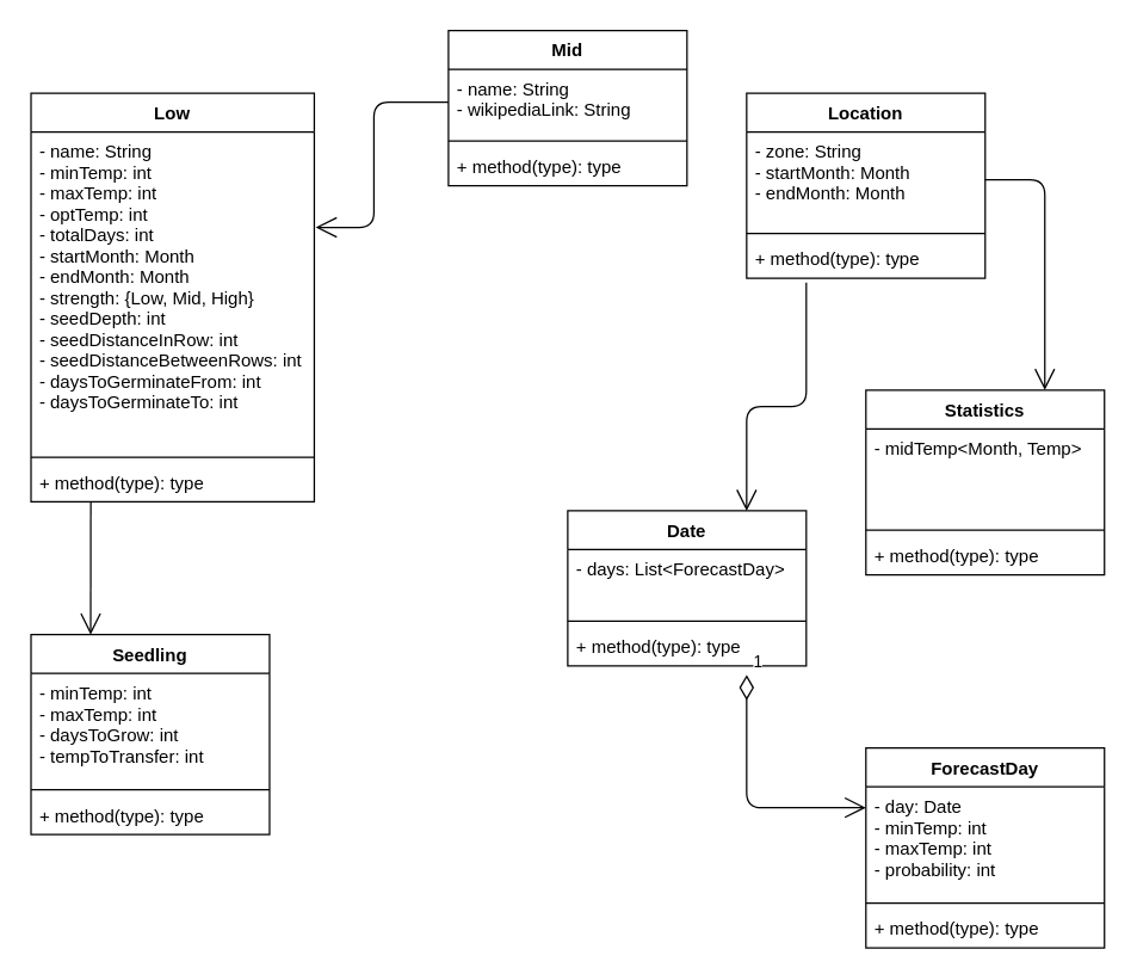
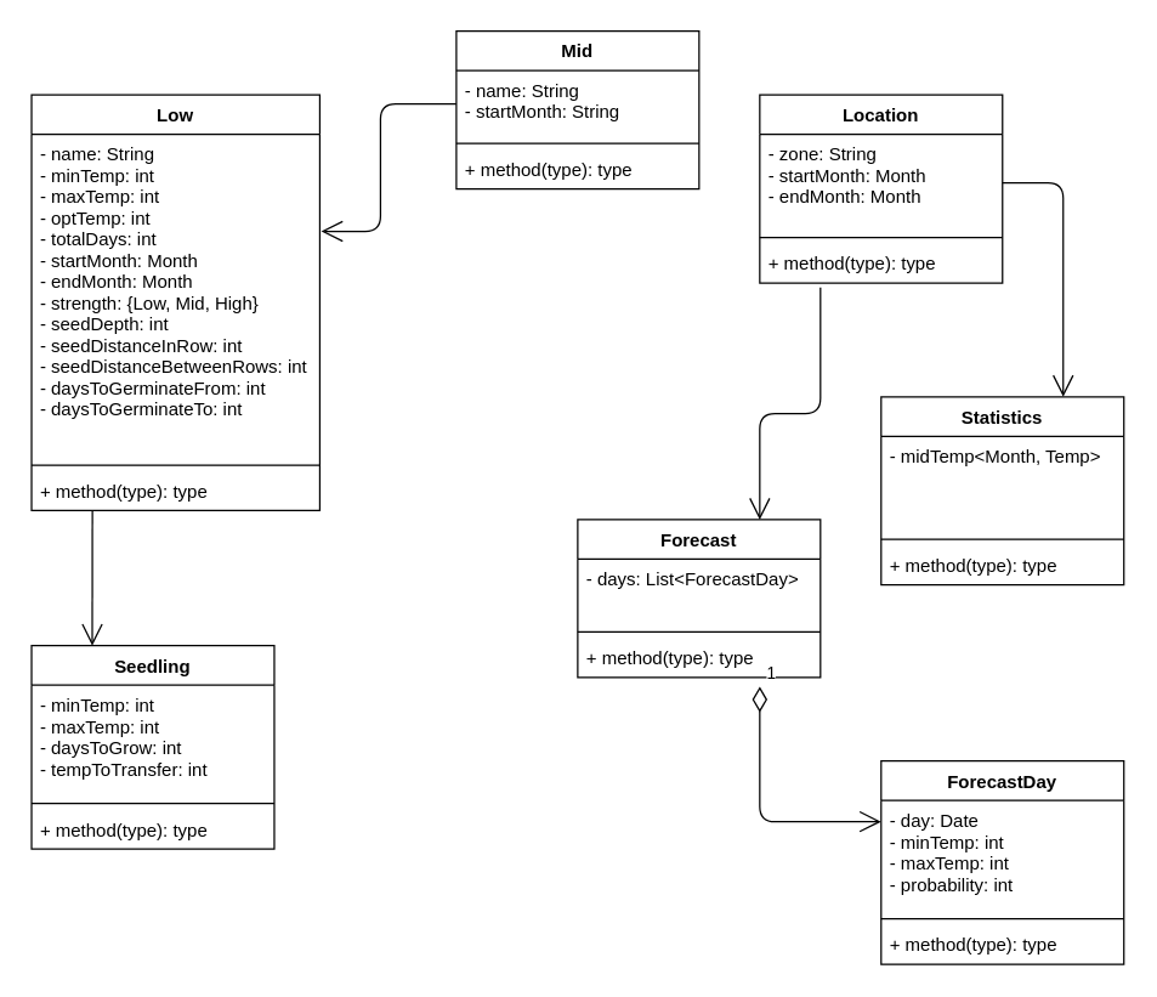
  <mxCell id="0" />
  <mxCell id="1" parent="0" />
  <mxCell id="2" value="Low" style="swimlane;fontStyle=1;align=center;verticalAlign=top;childLayout=stackLayout;horizontal=1;startSize=26;horizontalStack=0;resizeParent=1;resizeParentMax=0;resizeLast=0;collapsible=1;marginBottom=0;" vertex="1" parent="1"><mxGeometry x="20" y="62" width="190" height="274" as="geometry" /></mxCell>
  <mxCell id="3" value="- name: String&#10;- minTemp: int&#10;- maxTemp: int&#10;- optTemp: int&#10;- totalDays: int&#10;- startMonth: Month&#10;- endMonth: Month&#10;- strength: {Low, Mid, High}&#10;- seedDepth: int&#10;- seedDistanceInRow: int&#10;- seedDistanceBetweenRows: int&#10;- daysToGerminateFrom: int&#10;- daysToGerminateTo: int&#10;" style="text;strokeColor=none;fillColor=none;align=left;verticalAlign=top;spacingLeft=4;spacingRight=4;overflow=hidden;rotatable=0;points=[[0,0.5],[1,0.5]];portConstraint=eastwest;" vertex="1" parent="2"><mxGeometry y="26" width="190" height="214" as="geometry" /></mxCell>
  <mxCell id="4" value="" style="line;strokeWidth=1;fillColor=none;align=left;verticalAlign=middle;spacingTop=-1;spacingLeft=3;spacingRight=3;rotatable=0;labelPosition=right;points=[];portConstraint=eastwest;" vertex="1" parent="2"><mxGeometry y="240" width="190" height="8" as="geometry" /></mxCell>
  <mxCell id="5" value="+ method(type): type" style="text;strokeColor=none;fillColor=none;align=left;verticalAlign=top;spacingLeft=4;spacingRight=4;overflow=hidden;rotatable=0;points=[[0,0.5],[1,0.5]];portConstraint=eastwest;" vertex="1" parent="2"><mxGeometry y="248" width="190" height="26" as="geometry" /></mxCell>
  <mxCell id="6" value="Mid&#10;" style="swimlane;fontStyle=1;align=center;verticalAlign=top;childLayout=stackLayout;horizontal=1;startSize=26;horizontalStack=0;resizeParent=1;resizeParentMax=0;resizeLast=0;collapsible=1;marginBottom=0;" vertex="1" parent="1"><mxGeometry x="300" y="20" width="160" height="104" as="geometry" /></mxCell>
- <mxCell id="7" value="- name: String&#10;- wikipediaLink: String&#10;" style="text;strokeColor=none;fillColor=none;align=left;verticalAlign=top;spacingLeft=4;spacingRight=4;overflow=hidden;rotatable=0;points=[[0,0.5],[1,0.5]];portConstraint=eastwest;" vertex="1" parent="6"><mxGeometry y="26" width="160" height="44" as="geometry" /></mxCell>
+ <mxCell id="7" value="- name: String&#10;- startMonth: String&#10;" style="text;strokeColor=none;fillColor=none;align=left;verticalAlign=top;spacingLeft=4;spacingRight=4;overflow=hidden;rotatable=0;points=[[0,0.5],[1,0.5]];portConstraint=eastwest;" vertex="1" parent="6"><mxGeometry y="26" width="160" height="44" as="geometry" /></mxCell>
  <mxCell id="8" value="" style="line;strokeWidth=1;fillColor=none;align=left;verticalAlign=middle;spacingTop=-1;spacingLeft=3;spacingRight=3;rotatable=0;labelPosition=right;points=[];portConstraint=eastwest;" vertex="1" parent="6"><mxGeometry y="70" width="160" height="8" as="geometry" /></mxCell>
  <mxCell id="9" value="+ method(type): type" style="text;strokeColor=none;fillColor=none;align=left;verticalAlign=top;spacingLeft=4;spacingRight=4;overflow=hidden;rotatable=0;points=[[0,0.5],[1,0.5]];portConstraint=eastwest;" vertex="1" parent="6"><mxGeometry y="78" width="160" height="26" as="geometry" /></mxCell>
  <mxCell id="10" value="Seedling" style="swimlane;fontStyle=1;align=center;verticalAlign=top;childLayout=stackLayout;horizontal=1;startSize=26;horizontalStack=0;resizeParent=1;resizeParentMax=0;resizeLast=0;collapsible=1;marginBottom=0;" vertex="1" parent="1"><mxGeometry x="20" y="425" width="160" height="134" as="geometry" /></mxCell>
  <mxCell id="11" value="- minTemp: int&#10;- maxTemp: int&#10;- daysToGrow: int&#10;- tempToTransfer: int&#10;&#10;" style="text;strokeColor=none;fillColor=none;align=left;verticalAlign=top;spacingLeft=4;spacingRight=4;overflow=hidden;rotatable=0;points=[[0,0.5],[1,0.5]];portConstraint=eastwest;" vertex="1" parent="10"><mxGeometry y="26" width="160" height="74" as="geometry" /></mxCell>
  <mxCell id="12" value="" style="line;strokeWidth=1;fillColor=none;align=left;verticalAlign=middle;spacingTop=-1;spacingLeft=3;spacingRight=3;rotatable=0;labelPosition=right;points=[];portConstraint=eastwest;" vertex="1" parent="10"><mxGeometry y="100" width="160" height="8" as="geometry" /></mxCell>
  <mxCell id="13" value="+ method(type): type" style="text;strokeColor=none;fillColor=none;align=left;verticalAlign=top;spacingLeft=4;spacingRight=4;overflow=hidden;rotatable=0;points=[[0,0.5],[1,0.5]];portConstraint=eastwest;" vertex="1" parent="10"><mxGeometry y="108" width="160" height="26" as="geometry" /></mxCell>
  <mxCell id="14" value="Location&#10;" style="swimlane;fontStyle=1;align=center;verticalAlign=top;childLayout=stackLayout;horizontal=1;startSize=26;horizontalStack=0;resizeParent=1;resizeParentMax=0;resizeLast=0;collapsible=1;marginBottom=0;" vertex="1" parent="1"><mxGeometry x="500" y="62" width="160" height="124" as="geometry" /></mxCell>
  <mxCell id="15" value="- zone: String&#10;- startMonth: Month&#10;- endMonth: Month&#10;" style="text;strokeColor=none;fillColor=none;align=left;verticalAlign=top;spacingLeft=4;spacingRight=4;overflow=hidden;rotatable=0;points=[[0,0.5],[1,0.5]];portConstraint=eastwest;" vertex="1" parent="14"><mxGeometry y="26" width="160" height="64" as="geometry" /></mxCell>
  <mxCell id="16" value="" style="line;strokeWidth=1;fillColor=none;align=left;verticalAlign=middle;spacingTop=-1;spacingLeft=3;spacingRight=3;rotatable=0;labelPosition=right;points=[];portConstraint=eastwest;" vertex="1" parent="14"><mxGeometry y="90" width="160" height="8" as="geometry" /></mxCell>
  <mxCell id="17" value="+ method(type): type" style="text;strokeColor=none;fillColor=none;align=left;verticalAlign=top;spacingLeft=4;spacingRight=4;overflow=hidden;rotatable=0;points=[[0,0.5],[1,0.5]];portConstraint=eastwest;" vertex="1" parent="14"><mxGeometry y="98" width="160" height="26" as="geometry" /></mxCell>
  <mxCell id="18" value="" style="endArrow=open;endFill=1;endSize=12;html=1;exitX=0;exitY=0.5;exitDx=0;exitDy=0;entryX=1.005;entryY=0.299;entryDx=0;entryDy=0;entryPerimeter=0;" edge="1" parent="1" source="7" target="3"><mxGeometry width="160" relative="1" as="geometry"><mxPoint x="20" y="512" as="sourcePoint" /><mxPoint x="180" y="512" as="targetPoint" /><Array as="points"><mxPoint x="250" y="68" /><mxPoint x="250" y="152" /></Array></mxGeometry></mxCell>
  <mxCell id="19" value="Statistics&#10;" style="swimlane;fontStyle=1;align=center;verticalAlign=top;childLayout=stackLayout;horizontal=1;startSize=26;horizontalStack=0;resizeParent=1;resizeParentMax=0;resizeLast=0;collapsible=1;marginBottom=0;" vertex="1" parent="1"><mxGeometry x="580" y="261" width="160" height="124" as="geometry" /></mxCell>
  <mxCell id="20" value="- midTemp&lt;Month, Temp&gt;&#10;&#10;" style="text;strokeColor=none;fillColor=none;align=left;verticalAlign=top;spacingLeft=4;spacingRight=4;overflow=hidden;rotatable=0;points=[[0,0.5],[1,0.5]];portConstraint=eastwest;" vertex="1" parent="19"><mxGeometry y="26" width="160" height="64" as="geometry" /></mxCell>
  <mxCell id="21" value="" style="line;strokeWidth=1;fillColor=none;align=left;verticalAlign=middle;spacingTop=-1;spacingLeft=3;spacingRight=3;rotatable=0;labelPosition=right;points=[];portConstraint=eastwest;" vertex="1" parent="19"><mxGeometry y="90" width="160" height="8" as="geometry" /></mxCell>
  <mxCell id="22" value="+ method(type): type" style="text;strokeColor=none;fillColor=none;align=left;verticalAlign=top;spacingLeft=4;spacingRight=4;overflow=hidden;rotatable=0;points=[[0,0.5],[1,0.5]];portConstraint=eastwest;" vertex="1" parent="19"><mxGeometry y="98" width="160" height="26" as="geometry" /></mxCell>
  <mxCell id="23" value="" style="endArrow=open;endFill=1;endSize=12;html=1;entryX=0.75;entryY=0;entryDx=0;entryDy=0;exitX=1;exitY=0.5;exitDx=0;exitDy=0;" edge="1" parent="1" source="15" target="19"><mxGeometry width="160" relative="1" as="geometry"><mxPoint x="20" y="512" as="sourcePoint" /><mxPoint x="180" y="512" as="targetPoint" /><Array as="points"><mxPoint x="700" y="120" /></Array></mxGeometry></mxCell>
  <mxCell id="24" value="" style="endArrow=open;endFill=1;endSize=12;html=1;exitX=0.211;exitY=1;exitDx=0;exitDy=0;exitPerimeter=0;entryX=0.25;entryY=0;entryDx=0;entryDy=0;" edge="1" parent="1" source="5" target="10"><mxGeometry width="160" relative="1" as="geometry"><mxPoint x="20" y="512" as="sourcePoint" /><mxPoint x="180" y="512" as="targetPoint" /></mxGeometry></mxCell>
- <mxCell id="25" value="Date&#10;" style="swimlane;fontStyle=1;align=center;verticalAlign=top;childLayout=stackLayout;horizontal=1;startSize=26;horizontalStack=0;resizeParent=1;resizeParentMax=0;resizeLast=0;collapsible=1;marginBottom=0;" vertex="1" parent="1"><mxGeometry x="380" y="342" width="160" height="104" as="geometry" /></mxCell>
+ <mxCell id="25" value="Forecast&#10;" style="swimlane;fontStyle=1;align=center;verticalAlign=top;childLayout=stackLayout;horizontal=1;startSize=26;horizontalStack=0;resizeParent=1;resizeParentMax=0;resizeLast=0;collapsible=1;marginBottom=0;" vertex="1" parent="1"><mxGeometry x="380" y="342" width="160" height="104" as="geometry" /></mxCell>
  <mxCell id="26" value="- days: List&lt;ForecastDay&gt;&#10;&#10;" style="text;strokeColor=none;fillColor=none;align=left;verticalAlign=top;spacingLeft=4;spacingRight=4;overflow=hidden;rotatable=0;points=[[0,0.5],[1,0.5]];portConstraint=eastwest;" vertex="1" parent="25"><mxGeometry y="26" width="160" height="44" as="geometry" /></mxCell>
  <mxCell id="27" value="" style="line;strokeWidth=1;fillColor=none;align=left;verticalAlign=middle;spacingTop=-1;spacingLeft=3;spacingRight=3;rotatable=0;labelPosition=right;points=[];portConstraint=eastwest;" vertex="1" parent="25"><mxGeometry y="70" width="160" height="8" as="geometry" /></mxCell>
  <mxCell id="28" value="+ method(type): type" style="text;strokeColor=none;fillColor=none;align=left;verticalAlign=top;spacingLeft=4;spacingRight=4;overflow=hidden;rotatable=0;points=[[0,0.5],[1,0.5]];portConstraint=eastwest;" vertex="1" parent="25"><mxGeometry y="78" width="160" height="26" as="geometry" /></mxCell>
  <mxCell id="29" value="ForecastDay&#10;" style="swimlane;fontStyle=1;align=center;verticalAlign=top;childLayout=stackLayout;horizontal=1;startSize=26;horizontalStack=0;resizeParent=1;resizeParentMax=0;resizeLast=0;collapsible=1;marginBottom=0;" vertex="1" parent="1"><mxGeometry x="580" y="501" width="160" height="134" as="geometry" /></mxCell>
  <mxCell id="30" value="- day: Date&#10;- minTemp: int&#10;- maxTemp: int&#10;- probability: int&#10;&#10;" style="text;strokeColor=none;fillColor=none;align=left;verticalAlign=top;spacingLeft=4;spacingRight=4;overflow=hidden;rotatable=0;points=[[0,0.5],[1,0.5]];portConstraint=eastwest;" vertex="1" parent="29"><mxGeometry y="26" width="160" height="74" as="geometry" /></mxCell>
  <mxCell id="31" value="" style="line;strokeWidth=1;fillColor=none;align=left;verticalAlign=middle;spacingTop=-1;spacingLeft=3;spacingRight=3;rotatable=0;labelPosition=right;points=[];portConstraint=eastwest;" vertex="1" parent="29"><mxGeometry y="100" width="160" height="8" as="geometry" /></mxCell>
  <mxCell id="32" value="+ method(type): type" style="text;strokeColor=none;fillColor=none;align=left;verticalAlign=top;spacingLeft=4;spacingRight=4;overflow=hidden;rotatable=0;points=[[0,0.5],[1,0.5]];portConstraint=eastwest;" vertex="1" parent="29"><mxGeometry y="108" width="160" height="26" as="geometry" /></mxCell>
  <mxCell id="33" value="" style="endArrow=open;endFill=1;endSize=12;html=1;exitX=0.25;exitY=1.115;exitDx=0;exitDy=0;entryX=0.75;entryY=0;entryDx=0;entryDy=0;exitPerimeter=0;" edge="1" parent="1" source="17" target="25"><mxGeometry width="160" relative="1" as="geometry"><mxPoint x="20" y="662" as="sourcePoint" /><mxPoint x="180" y="662" as="targetPoint" /><Array as="points"><mxPoint x="540" y="272" /><mxPoint x="500" y="272" /></Array></mxGeometry></mxCell>
  <mxCell id="34" value="1" style="endArrow=open;html=1;endSize=12;startArrow=diamondThin;startSize=14;startFill=0;edgeStyle=orthogonalEdgeStyle;align=left;verticalAlign=bottom;entryX=0;entryY=0.189;entryDx=0;entryDy=0;entryPerimeter=0;" edge="1" parent="1" target="30"><mxGeometry x="-1" y="3" relative="1" as="geometry"><mxPoint x="500" y="452" as="sourcePoint" /><mxPoint x="460" y="612" as="targetPoint" /><Array as="points"><mxPoint x="500" y="541" /></Array></mxGeometry></mxCell>
